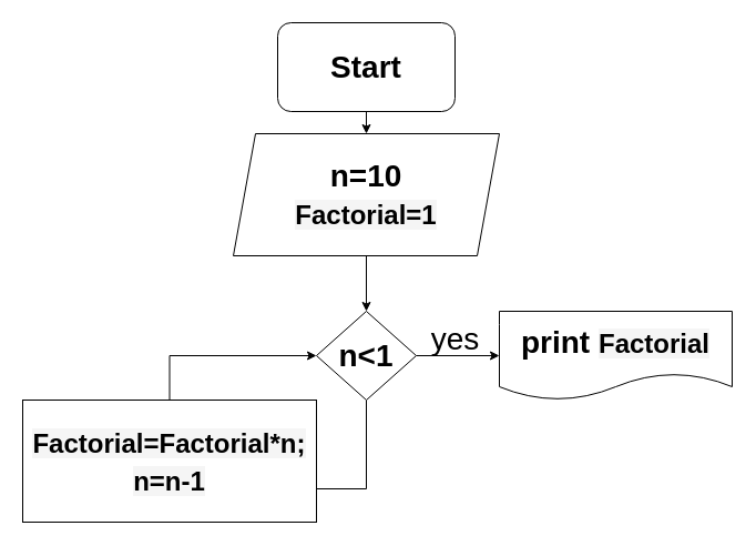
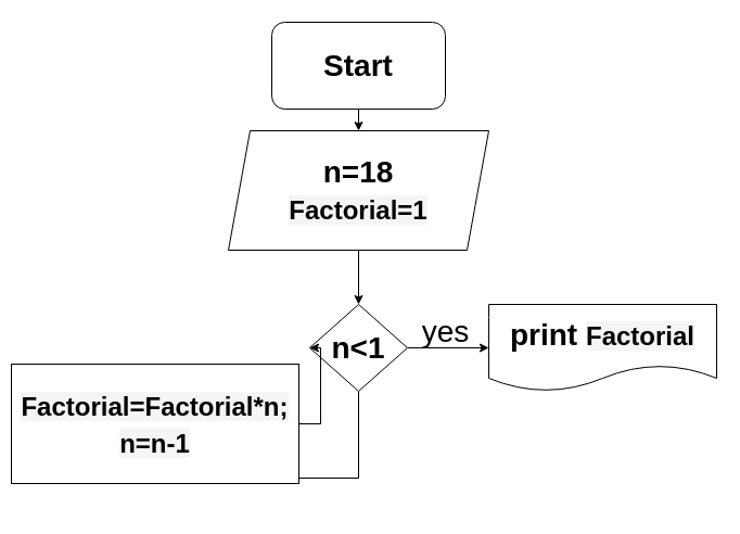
  <mxCell id="0" />
  <mxCell id="1" parent="0" />
  <mxCell id="2" style="edgeStyle=orthogonalEdgeStyle;rounded=0;orthogonalLoop=1;jettySize=auto;html=1;exitX=0.5;exitY=1;exitDx=0;exitDy=0;fontSize=28;" parent="1" source="3" edge="1"><mxGeometry relative="1" as="geometry"><mxPoint x="330" y="120" as="targetPoint" /></mxGeometry></mxCell>
  <mxCell id="3" value="&lt;font style=&quot;font-size: 28px;&quot;&gt;&lt;b&gt;Start&lt;/b&gt;&lt;/font&gt;" style="rounded=1;whiteSpace=wrap;html=1;" parent="1" vertex="1"><mxGeometry x="250" y="20" width="160" height="80" as="geometry" /></mxCell>
  <mxCell id="4" value="" style="edgeStyle=orthogonalEdgeStyle;rounded=0;orthogonalLoop=1;jettySize=auto;html=1;fontSize=28;" parent="1" source="5" target="8" edge="1"><mxGeometry relative="1" as="geometry" /></mxCell>
- <mxCell id="5" value="&lt;b&gt;n=10&lt;br&gt;&lt;span style=&quot;font-family: Arial, Helvetica, sans-serif; font-size: 24px; text-align: start; background-color: rgba(0, 0, 0, 0.04);&quot;&gt;Factorial=1&lt;/span&gt;&lt;/b&gt;" style="shape=parallelogram;perimeter=parallelogramPerimeter;whiteSpace=wrap;html=1;fixedSize=1;fontSize=28;" parent="1" vertex="1"><mxGeometry x="210" y="120" width="240" height="110" as="geometry" /></mxCell>
+ <mxCell id="5" value="&lt;b&gt;n=18&lt;br&gt;&lt;span style=&quot;font-family: Arial, Helvetica, sans-serif; font-size: 24px; text-align: start; background-color: rgba(0, 0, 0, 0.04);&quot;&gt;Factorial=1&lt;/span&gt;&lt;/b&gt;" style="shape=parallelogram;perimeter=parallelogramPerimeter;whiteSpace=wrap;html=1;fixedSize=1;fontSize=28;" parent="1" vertex="1"><mxGeometry x="210" y="120" width="240" height="110" as="geometry" /></mxCell>
  <mxCell id="6" style="edgeStyle=orthogonalEdgeStyle;rounded=0;orthogonalLoop=1;jettySize=auto;html=1;fontSize=28;" parent="1" source="8" edge="1"><mxGeometry relative="1" as="geometry"><mxPoint x="450" y="320" as="targetPoint" /></mxGeometry></mxCell>
  <mxCell id="7" style="edgeStyle=orthogonalEdgeStyle;rounded=0;orthogonalLoop=1;jettySize=auto;html=1;fontSize=28;entryX=0.958;entryY=0.5;entryDx=0;entryDy=0;entryPerimeter=0;" parent="1" source="8" target="12" edge="1"><mxGeometry relative="1" as="geometry"><mxPoint x="330" y="410" as="targetPoint" /><Array as="points"><mxPoint x="330" y="440" /></Array></mxGeometry></mxCell>
  <mxCell id="8" value="&lt;b&gt;n&amp;lt;1&lt;/b&gt;" style="rhombus;whiteSpace=wrap;html=1;fontSize=28;direction=west;" parent="1" vertex="1"><mxGeometry x="285" y="280" width="90" height="80" as="geometry" /></mxCell>
  <mxCell id="9" style="edgeStyle=orthogonalEdgeStyle;rounded=0;orthogonalLoop=1;jettySize=auto;html=1;exitX=0.5;exitY=0;exitDx=0;exitDy=0;fontSize=28;" parent="1" source="8" target="8" edge="1"><mxGeometry relative="1" as="geometry" /></mxCell>
  <mxCell id="10" value="yes" style="text;html=1;align=center;verticalAlign=middle;resizable=0;points=[];autosize=1;strokeColor=none;fillColor=none;fontSize=28;" parent="1" vertex="1"><mxGeometry x="375" y="280" width="70" height="50" as="geometry" /></mxCell>
  <mxCell id="11" style="edgeStyle=orthogonalEdgeStyle;rounded=0;orthogonalLoop=1;jettySize=auto;html=1;entryX=1;entryY=0.5;entryDx=0;entryDy=0;fontSize=28;" parent="1" source="12" target="8" edge="1"><mxGeometry relative="1" as="geometry" /></mxCell>
- <mxCell id="12" value="&lt;span style=&quot;font-family: Arial, Helvetica, sans-serif; font-size: 24px; text-align: start; background-color: rgba(0, 0, 0, 0.04);&quot;&gt;&lt;b&gt;Factorial=&lt;/b&gt;&lt;/span&gt;&lt;span style=&quot;font-family: Arial, Helvetica, sans-serif; font-size: 24px; text-align: start; background-color: rgba(0, 0, 0, 0.04);&quot;&gt;&lt;b&gt;Factorial*n;&lt;br&gt;n=n-1&lt;/b&gt;&lt;br&gt;&lt;/span&gt;" style="whiteSpace=wrap;html=1;fontSize=28;" parent="1" vertex="1"><mxGeometry x="20" y="360" width="265" height="110" as="geometry" /></mxCell>
+ <mxCell id="12" value="&lt;span style=&quot;font-family: Arial, Helvetica, sans-serif; font-size: 24px; text-align: start; background-color: rgba(0, 0, 0, 0.04);&quot;&gt;&lt;b&gt;Factorial=&lt;/b&gt;&lt;/span&gt;&lt;span style=&quot;font-family: Arial, Helvetica, sans-serif; font-size: 24px; text-align: start; background-color: rgba(0, 0, 0, 0.04);&quot;&gt;&lt;b&gt;Factorial*n;&lt;br&gt;n=n-1&lt;/b&gt;&lt;br&gt;&lt;/span&gt;" style="whiteSpace=wrap;html=1;fontSize=28;" parent="1" vertex="1"><mxGeometry x="10" y="335" width="265" height="110" as="geometry" /></mxCell>
  <mxCell id="13" value="&lt;b&gt;print&amp;nbsp;&lt;span style=&quot;font-family: Arial, Helvetica, sans-serif; font-size: 24px; text-align: start; background-color: rgba(0, 0, 0, 0.04);&quot;&gt;Factorial&lt;/span&gt;&lt;/b&gt;" style="shape=document;whiteSpace=wrap;html=1;boundedLbl=1;fontSize=28;" parent="1" vertex="1"><mxGeometry x="450" y="280" width="210" height="80" as="geometry" /></mxCell>
